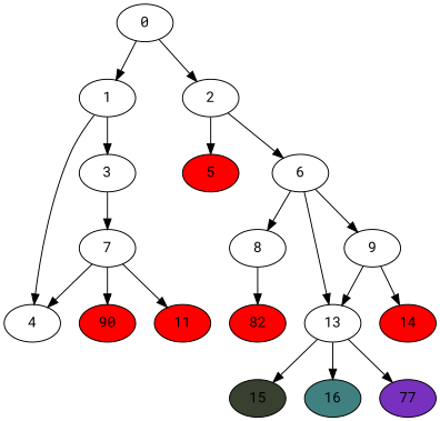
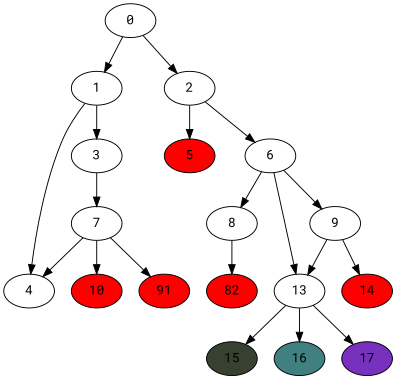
  digraph {
    fontname="Roboto Mono"
    node [fontname="Roboto Mono"]
    edge [fontname="Roboto Mono"]
    0
    1
    2
    3
    4
    5 [fillcolor="1.0 1.0 1.0" style=filled]
    6
    7
-   10 [fillcolor="1.0 1.0 1.0" style=filled label=90]
-   11 [fillcolor="1.0 1.0 1.0" style=filled]
+   10 [fillcolor="1.0 1.0 1.0" style=filled]
+   11 [fillcolor="1.0 1.0 1.0" style=filled label=91]
    8
    9
    13
    n14 [fillcolor="1.0 1.0 1.0" label=82 style=filled]
    14 [fillcolor="1.0 1.0 1.0" style=filled]
    15 [fillcolor="0.25 0.25 0.25" style=filled]
    16 [fillcolor="0.5 0.5 0.5" style=filled]
-   17 [fillcolor="0.75 0.75 0.75" style=filled label=77]
+   17 [fillcolor="0.75 0.75 0.75" style=filled]
    0 -> 1
    0 -> 2
    1 -> 3
    1 -> 4
    2 -> 5
    2 -> 6
    3 -> 7
    6 -> 8
    6 -> 9
    6 -> 13
    7 -> 4
    7 -> 10
    7 -> 11
    8 -> n14
    9 -> 13
    9 -> 14
    13 -> 15
    13 -> 16
    13 -> 17
  }
